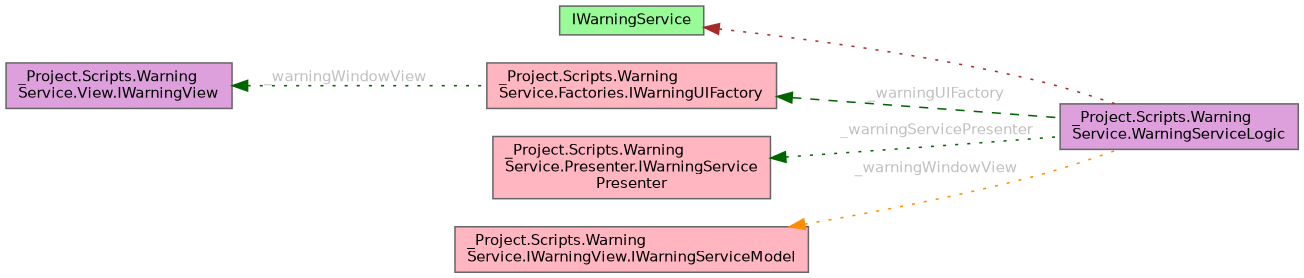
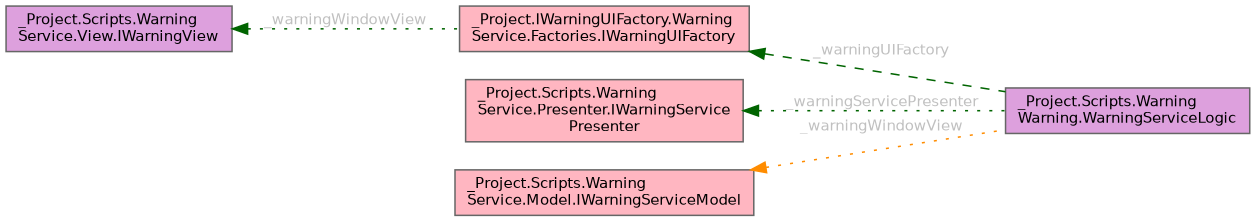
  digraph {
    rankdir=LR
    node [color=gray40 fillcolor=lightpink fontname=Helvetica fontsize=10 shape=box style=filled]
    edge [color=darkgreen dir=back fontname=Helvetica fontsize=10 labelfontname=Helvetica labelfontsize=10 style=dotted fontcolor=grey]
-   n1 [fillcolor=plum fontcolor=black height=0.2 label="_Project.Scripts.Warning\lService.WarningServiceLogic" width=0.4]
-   n2 [fillcolor=palegreen height=0.2 label=IWarningService width=0.4]
-   n3 [height=0.2 label="_Project.Scripts.Warning\lService.Factories.IWarningUIFactory" width=0.4]
+   n1 [fillcolor=plum fontcolor=black height=0.2 label="_Project.Scripts.Warning\lWarning.WarningServiceLogic" width=0.4]
+   n3 [height=0.2 label="_Project.IWarningUIFactory.Warning\lService.Factories.IWarningUIFactory" width=0.4]
    n4 [height=0.2 label="_Project.Scripts.Warning\lService.Presenter.IWarningService\lPresenter" width=0.4]
-   n5 [height=0.2 label="_Project.Scripts.Warning\lService.IWarningView.IWarningServiceModel" width=0.4]
+   n5 [height=0.2 label="_Project.Scripts.Warning\lService.Model.IWarningServiceModel" width=0.4]
    n6 [fillcolor=plum height=0.2 label="_Project.Scripts.Warning\lService.View.IWarningView" width=0.4]
-   n2 -> n1 [color=brown fontcolor=""]
    n3 -> n1 [label=" _warningUIFactory" style=dashed]
    n4 -> n1 [label=" _warningServicePresenter"]
    n5 -> n1 [color=darkorange label=" _warningWindowView"]
    n6 -> n3 [label=" _warningWindowView"]
  }
